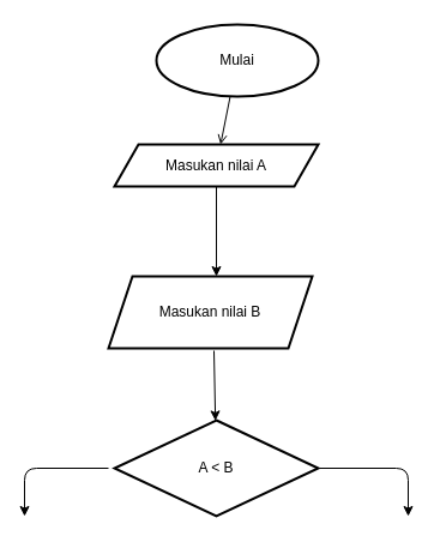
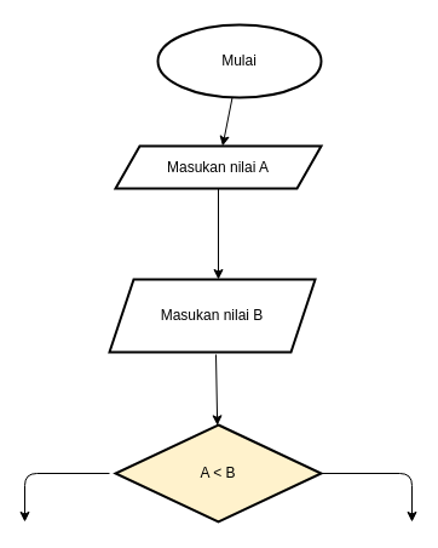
  <mxCell id="0" />
  <mxCell id="1" parent="0" />
- <mxCell id="2" value="" style="edgeStyle=none;rounded=1;sketch=0;orthogonalLoop=1;jettySize=auto;html=1;endArrow=open;" edge="1" parent="1" source="3" target="5"><mxGeometry relative="1" as="geometry" /></mxCell>
+ <mxCell id="2" value="" style="edgeStyle=none;rounded=1;sketch=0;orthogonalLoop=1;jettySize=auto;html=1;" edge="1" parent="1" source="3" target="5"><mxGeometry relative="1" as="geometry" /></mxCell>
  <mxCell id="3" value="Mulai" style="strokeWidth=2;html=1;shape=mxgraph.flowchart.start_1;whiteSpace=wrap;rounded=0;sketch=0;" vertex="1" parent="1"><mxGeometry x="130" y="20" width="135" height="60" as="geometry" /></mxCell>
  <mxCell id="4" value="" style="edgeStyle=none;rounded=1;sketch=0;orthogonalLoop=1;jettySize=auto;html=1;" edge="1" parent="1" source="5"><mxGeometry relative="1" as="geometry"><mxPoint x="180" y="230" as="targetPoint" /></mxGeometry></mxCell>
  <mxCell id="5" value="Masukan nilai A" style="shape=parallelogram;perimeter=parallelogramPerimeter;whiteSpace=wrap;html=1;fixedSize=1;rounded=0;strokeWidth=2;sketch=0;" vertex="1" parent="1"><mxGeometry x="95" y="120" width="170" height="35" as="geometry" /></mxCell>
  <mxCell id="6" value="" style="edgeStyle=none;rounded=1;sketch=0;orthogonalLoop=1;jettySize=auto;html=1;" edge="1" parent="1" target="9"><mxGeometry relative="1" as="geometry"><mxPoint x="178" y="292" as="sourcePoint" /></mxGeometry></mxCell>
  <mxCell id="7" value="Masukan nilai B" style="shape=parallelogram;perimeter=parallelogramPerimeter;whiteSpace=wrap;html=1;fixedSize=1;rounded=0;strokeWidth=2;sketch=0;" vertex="1" parent="1"><mxGeometry x="90" y="230" width="170" height="60" as="geometry" /></mxCell>
  <mxCell id="8" value="" style="edgeStyle=none;rounded=1;sketch=0;orthogonalLoop=1;jettySize=auto;html=1;" edge="1" parent="1" source="9"><mxGeometry relative="1" as="geometry"><mxPoint x="340" y="430" as="targetPoint" /><Array as="points"><mxPoint x="340" y="390" /></Array></mxGeometry></mxCell>
- <mxCell id="9" value="A &amp;lt; B" style="rhombus;whiteSpace=wrap;html=1;rounded=0;strokeWidth=2;sketch=0;" vertex="1" parent="1"><mxGeometry x="95" y="350" width="170" height="80" as="geometry" /></mxCell>
+ <mxCell id="9" value="A &amp;lt; B" style="rhombus;whiteSpace=wrap;html=1;rounded=0;strokeWidth=2;sketch=0;fillColor=#fff2cc;" vertex="1" parent="1"><mxGeometry x="95" y="350" width="170" height="80" as="geometry" /></mxCell>
  <mxCell id="10" value="" style="edgeStyle=none;rounded=1;sketch=0;orthogonalLoop=1;jettySize=auto;html=1;" edge="1" parent="1"><mxGeometry relative="1" as="geometry"><mxPoint x="90" y="390" as="sourcePoint" /><mxPoint x="20" y="430" as="targetPoint" /><Array as="points"><mxPoint x="20" y="390" /></Array></mxGeometry></mxCell>
